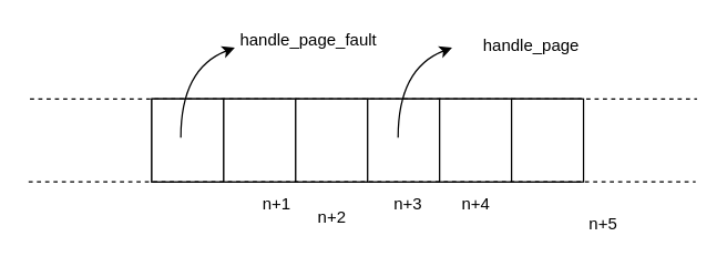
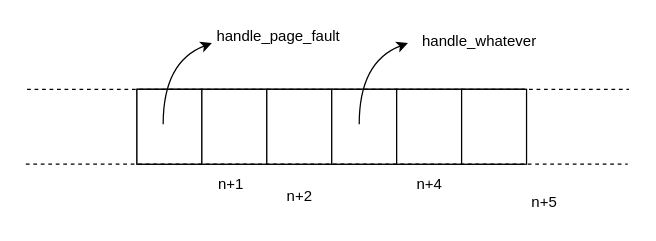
  <mxCell id="0" />
  <mxCell id="1" parent="0" />
  <mxCell id="2" value="" style="rounded=0;whiteSpace=wrap;html=1;" vertex="1" parent="1"><mxGeometry x="109" y="71" width="310" height="60" as="geometry" /></mxCell>
  <mxCell id="3" value="" style="rounded=0;whiteSpace=wrap;html=1;" vertex="1" parent="1"><mxGeometry x="109" y="71" width="52" height="60" as="geometry" /></mxCell>
  <mxCell id="4" value="" style="rounded=0;whiteSpace=wrap;html=1;" vertex="1" parent="1"><mxGeometry x="161" y="71" width="52" height="60" as="geometry" /></mxCell>
  <mxCell id="5" value="" style="rounded=0;whiteSpace=wrap;html=1;" vertex="1" parent="1"><mxGeometry x="213" y="71" width="52" height="60" as="geometry" /></mxCell>
  <mxCell id="6" value="" style="rounded=0;whiteSpace=wrap;html=1;" vertex="1" parent="1"><mxGeometry x="265" y="71" width="52" height="60" as="geometry" /></mxCell>
  <mxCell id="7" value="" style="rounded=0;whiteSpace=wrap;html=1;" vertex="1" parent="1"><mxGeometry x="317" y="71" width="52" height="60" as="geometry" /></mxCell>
  <mxCell id="8" value="" style="rounded=0;whiteSpace=wrap;html=1;" vertex="1" parent="1"><mxGeometry x="369" y="71" width="52" height="60" as="geometry" /></mxCell>
  <mxCell id="9" value="" style="endArrow=none;dashed=1;html=1;rounded=0;" edge="1" parent="1"><mxGeometry width="50" height="50" relative="1" as="geometry"><mxPoint x="21" y="71" as="sourcePoint" /><mxPoint x="503" y="71" as="targetPoint" /></mxGeometry></mxCell>
  <mxCell id="10" value="" style="endArrow=none;dashed=1;html=1;rounded=0;" edge="1" parent="1"><mxGeometry width="50" height="50" relative="1" as="geometry"><mxPoint x="20" y="131" as="sourcePoint" /><mxPoint x="502" y="131" as="targetPoint" /></mxGeometry></mxCell>
- <mxCell id="11" value="n+1" style="text;html=1;align=center;verticalAlign=middle;resizable=0;points=[];autosize=1;strokeColor=none;fillColor=none;" vertex="1" parent="1"><mxGeometry x="184" y="138" width="30" height="18" as="geometry" /></mxCell>
+ <mxCell id="11" value="n+1" style="text;html=1;align=center;verticalAlign=middle;resizable=0;points=[];autosize=1;strokeColor=none;fillColor=none;" vertex="1" parent="1"><mxGeometry x="169" y="138" width="30" height="18" as="geometry" /></mxCell>
  <mxCell id="12" value="n+2" style="text;html=1;align=center;verticalAlign=middle;resizable=0;points=[];autosize=1;strokeColor=none;fillColor=none;" vertex="1" parent="1"><mxGeometry x="224" y="148" width="30" height="18" as="geometry" /></mxCell>
- <mxCell id="13" value="n+3" style="text;html=1;align=center;verticalAlign=middle;resizable=0;points=[];autosize=1;strokeColor=none;fillColor=none;" vertex="1" parent="1"><mxGeometry x="279" y="138" width="30" height="18" as="geometry" /></mxCell>
  <mxCell id="14" value="n+4" style="text;html=1;align=center;verticalAlign=middle;resizable=0;points=[];autosize=1;strokeColor=none;fillColor=none;" vertex="1" parent="1"><mxGeometry x="328" y="138" width="30" height="18" as="geometry" /></mxCell>
  <mxCell id="15" value="n+5" style="text;html=1;align=center;verticalAlign=middle;resizable=0;points=[];autosize=1;strokeColor=none;fillColor=none;" vertex="1" parent="1"><mxGeometry x="420" y="153" width="30" height="18" as="geometry" /></mxCell>
  <mxCell id="16" value="" style="curved=1;endArrow=classic;html=1;rounded=0;" edge="1" parent="1"><mxGeometry width="50" height="50" relative="1" as="geometry"><mxPoint x="130" y="99" as="sourcePoint" /><mxPoint x="169" y="34" as="targetPoint" /><Array as="points"><mxPoint x="130" y="49" /></Array></mxGeometry></mxCell>
  <mxCell id="17" value="handle_page_fault" style="text;html=1;align=center;verticalAlign=middle;resizable=0;points=[];autosize=1;strokeColor=none;fillColor=none;" vertex="1" parent="1"><mxGeometry x="167" y="20" width="109" height="18" as="geometry" /></mxCell>
  <mxCell id="18" value="" style="curved=1;endArrow=classic;html=1;rounded=0;" edge="1" parent="1"><mxGeometry width="50" height="50" relative="1" as="geometry"><mxPoint x="287" y="99" as="sourcePoint" /><mxPoint x="326" y="34" as="targetPoint" /><Array as="points"><mxPoint x="287" y="49" /></Array></mxGeometry></mxCell>
- <mxCell id="19" value="handle_page" style="text;html=1;align=center;verticalAlign=middle;resizable=0;points=[];autosize=1;strokeColor=none;fillColor=none;" vertex="1" parent="1"><mxGeometry x="332" y="24" width="101" height="18" as="geometry" /></mxCell>
+ <mxCell id="19" value="handle_whatever" style="text;html=1;align=center;verticalAlign=middle;resizable=0;points=[];autosize=1;strokeColor=none;fillColor=none;" vertex="1" parent="1"><mxGeometry x="332" y="24" width="101" height="18" as="geometry" /></mxCell>
